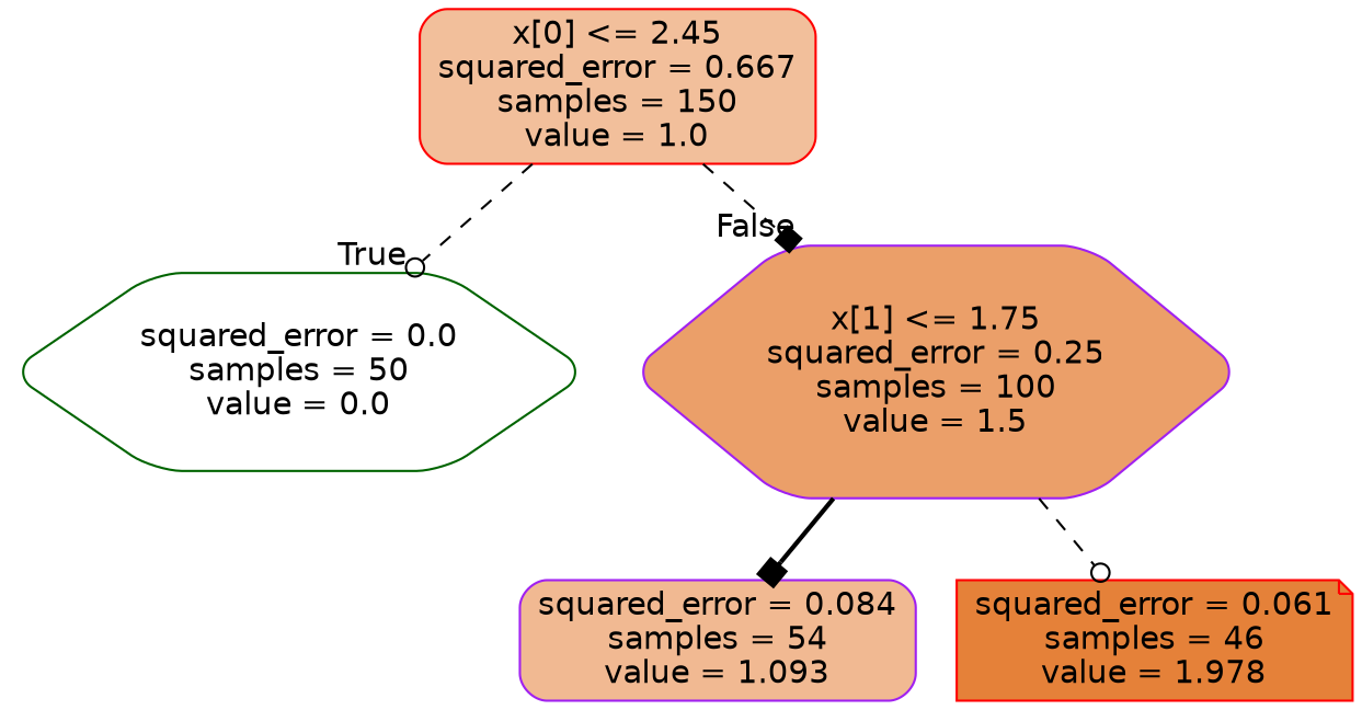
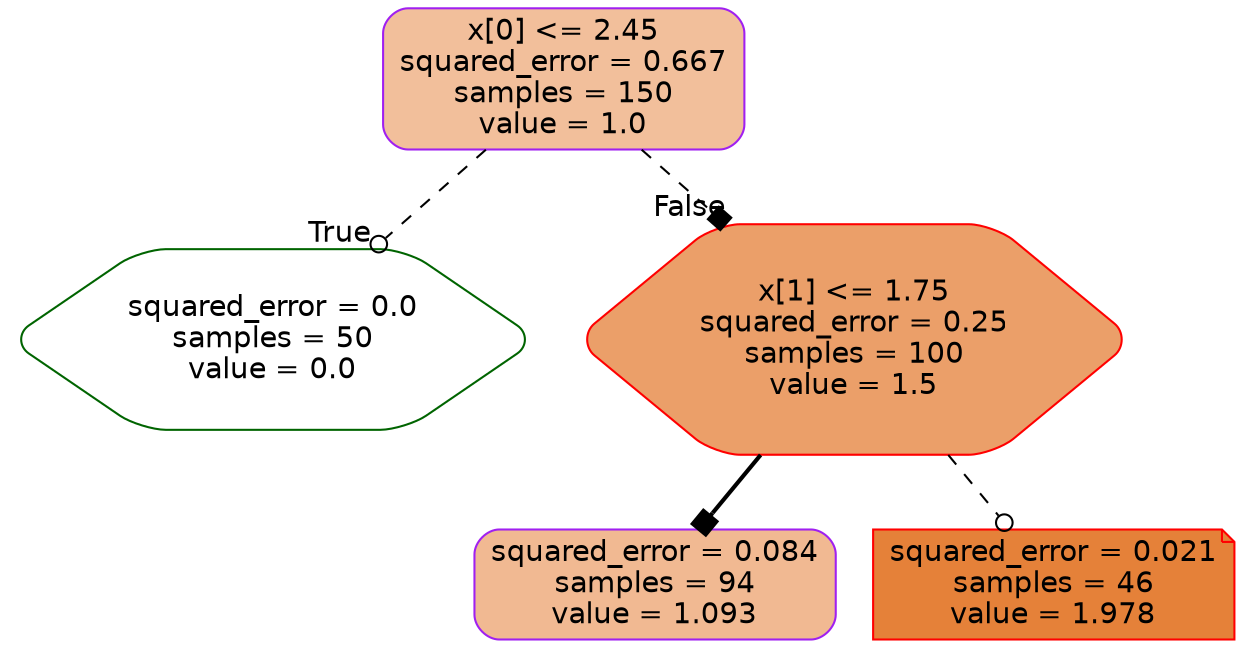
  digraph {
    node [color=red fontname=helvetica shape=box style="filled, rounded"]
    edge [arrowhead=odot fontname=helvetica style=dashed]
-   n1 [fillcolor="#f2bf9b" label="x[0] <= 2.45\nsquared_error = 0.667\nsamples = 150\nvalue = 1.0"]
+   n1 [color=purple fillcolor="#f2bf9b" label="x[0] <= 2.45\nsquared_error = 0.667\nsamples = 150\nvalue = 1.0"]
    n2 [color=darkgreen fillcolor="#ffffff" label="squared_error = 0.0\nsamples = 50\nvalue = 0.0" shape=hexagon]
-   n3 [color=purple fillcolor="#eb9f69" label="x[1] <= 1.75\nsquared_error = 0.25\nsamples = 100\nvalue = 1.5" shape=hexagon]
-   n4 [color=purple fillcolor="#f1b992" label="squared_error = 0.084\nsamples = 54\nvalue = 1.093"]
-   n5 [fillcolor="#e58139" label="squared_error = 0.061\nsamples = 46\nvalue = 1.978" shape=note]
+   n3 [fillcolor="#eb9f69" label="x[1] <= 1.75\nsquared_error = 0.25\nsamples = 100\nvalue = 1.5" shape=hexagon]
+   n4 [color=purple fillcolor="#f1b992" label="squared_error = 0.084\nsamples = 94\nvalue = 1.093"]
+   n5 [fillcolor="#e58139" label="squared_error = 0.021\nsamples = 46\nvalue = 1.978" shape=note]
    n1 -> n2 [headlabel=True labelangle=45 labeldistance=2.5]
    n1 -> n3 [arrowhead=box headlabel=False labelangle=-45 labeldistance=2.5]
    n3 -> n4 [arrowhead=box style=bold]
    n3 -> n5
  }
